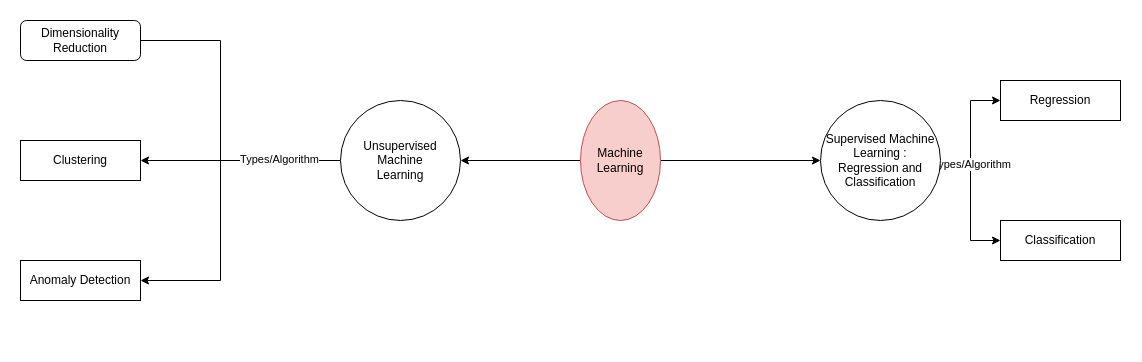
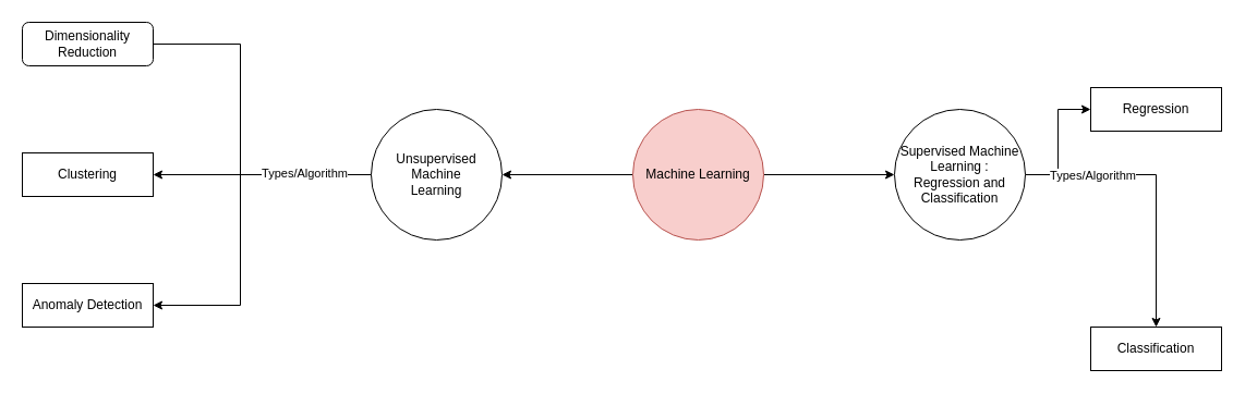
  <mxCell id="0" />
  <mxCell id="1" parent="0" />
  <mxCell id="2" value="" style="edgeStyle=orthogonalEdgeStyle;rounded=0;orthogonalLoop=1;jettySize=auto;html=1;" edge="1" parent="1" source="5" target="14"><mxGeometry relative="1" as="geometry" /></mxCell>
  <mxCell id="3" style="edgeStyle=orthogonalEdgeStyle;rounded=0;orthogonalLoop=1;jettySize=auto;html=1;" edge="1" parent="1" source="5" target="15"><mxGeometry relative="1" as="geometry" /></mxCell>
  <mxCell id="4" value="Types/Algorithm" style="edgeLabel;html=1;align=center;verticalAlign=middle;resizable=0;points=[];" vertex="1" connectable="0" parent="3"><mxGeometry x="-0.529" relative="1" as="geometry"><mxPoint as="offset" /></mxGeometry></mxCell>
  <mxCell id="5" value="&lt;div align=&quot;center&quot;&gt;Supervised Machine Learning :&lt;br&gt;Regression and &lt;br&gt;Classification&lt;br&gt;&lt;/div&gt;" style="ellipse;whiteSpace=wrap;html=1;aspect=fixed;align=center;" vertex="1" parent="1"><mxGeometry x="820" y="100" width="120" height="120" as="geometry" /></mxCell>
  <mxCell id="6" style="edgeStyle=orthogonalEdgeStyle;rounded=0;orthogonalLoop=1;jettySize=auto;html=1;entryX=0;entryY=0.5;entryDx=0;entryDy=0;" edge="1" parent="1" source="8" target="5"><mxGeometry relative="1" as="geometry" /></mxCell>
  <mxCell id="7" value="" style="edgeStyle=orthogonalEdgeStyle;rounded=0;orthogonalLoop=1;jettySize=auto;html=1;" edge="1" parent="1" source="8" target="13"><mxGeometry relative="1" as="geometry" /></mxCell>
- <mxCell id="8" value="Machine Learning" style="ellipse;whiteSpace=wrap;html=1;aspect=fixed;align=center;fillColor=#f8cecc;strokeColor=#b85450;" vertex="1" parent="1"><mxGeometry x="580" y="100" width="80" height="120" as="geometry" /></mxCell>
+ <mxCell id="8" value="Machine Learning" style="ellipse;whiteSpace=wrap;html=1;aspect=fixed;align=center;fillColor=#f8cecc;strokeColor=#b85450;" vertex="1" parent="1"><mxGeometry x="580" y="100" width="120" height="120" as="geometry" /></mxCell>
  <mxCell id="9" style="edgeStyle=orthogonalEdgeStyle;rounded=0;orthogonalLoop=1;jettySize=auto;html=1;" edge="1" parent="1" source="13" target="16"><mxGeometry relative="1" as="geometry" /></mxCell>
  <mxCell id="10" style="edgeStyle=orthogonalEdgeStyle;rounded=0;orthogonalLoop=1;jettySize=auto;html=1;entryX=1;entryY=0.5;entryDx=0;entryDy=0;endArrow=none;" edge="1" parent="1" source="13" target="18"><mxGeometry relative="1" as="geometry"><Array as="points"><mxPoint x="220" y="160" /><mxPoint x="220" y="40" /></Array></mxGeometry></mxCell>
  <mxCell id="11" style="edgeStyle=orthogonalEdgeStyle;rounded=0;orthogonalLoop=1;jettySize=auto;html=1;entryX=1;entryY=0.5;entryDx=0;entryDy=0;" edge="1" parent="1" source="13" target="17"><mxGeometry relative="1" as="geometry"><Array as="points"><mxPoint x="220" y="160" /><mxPoint x="220" y="280" /></Array></mxGeometry></mxCell>
  <mxCell id="12" value="Types/Algorithm" style="edgeLabel;html=1;align=center;verticalAlign=middle;resizable=0;points=[];" vertex="1" connectable="0" parent="11"><mxGeometry x="-0.613" y="-2" relative="1" as="geometry"><mxPoint as="offset" /></mxGeometry></mxCell>
  <mxCell id="13" value="Unsupervised&lt;br&gt;Machine &lt;br&gt;Learning" style="ellipse;whiteSpace=wrap;html=1;" vertex="1" parent="1"><mxGeometry x="340" y="100" width="120" height="120" as="geometry" /></mxCell>
  <mxCell id="14" value="Regression" style="whiteSpace=wrap;html=1;" vertex="1" parent="1"><mxGeometry x="1000" y="80" width="120" height="40" as="geometry" /></mxCell>
- <mxCell id="15" value="Classification" style="whiteSpace=wrap;html=1;" vertex="1" parent="1"><mxGeometry x="1000" y="220" width="120" height="40" as="geometry" /></mxCell>
+ <mxCell id="15" value="Classification" style="whiteSpace=wrap;html=1;" vertex="1" parent="1"><mxGeometry x="1000" y="300" width="120" height="40" as="geometry" /></mxCell>
  <mxCell id="16" value="Clustering" style="whiteSpace=wrap;html=1;" vertex="1" parent="1"><mxGeometry x="20" y="140" width="120" height="40" as="geometry" /></mxCell>
  <mxCell id="17" value="Anomaly Detection" style="whiteSpace=wrap;html=1;" vertex="1" parent="1"><mxGeometry x="20" y="260" width="120" height="40" as="geometry" /></mxCell>
  <mxCell id="18" value="Dimensionality Reduction" style="whiteSpace=wrap;html=1;rounded=1;" vertex="1" parent="1"><mxGeometry x="20" y="20" width="120" height="40" as="geometry" /></mxCell>
